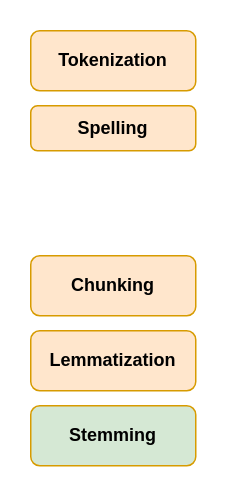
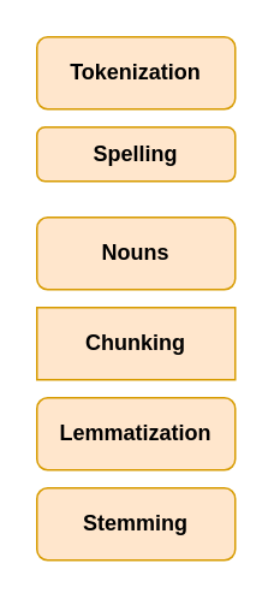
  <mxCell id="0" />
  <mxCell id="1" parent="0" />
  <mxCell id="2" value="Tokenization" style="rounded=1;whiteSpace=wrap;html=1;fontStyle=1;strokeColor=#d79b00;fillColor=#ffe6cc;startSize=50;" vertex="1" parent="1"><mxGeometry x="20" y="20" width="110" height="40" as="geometry" /></mxCell>
  <mxCell id="3" value="Lemmatization" style="rounded=1;whiteSpace=wrap;html=1;fontStyle=1;strokeColor=#d79b00;fillColor=#ffe6cc;startSize=50;" vertex="1" parent="1"><mxGeometry x="20" y="220" width="110" height="40" as="geometry" /></mxCell>
- <mxCell id="5" value="Chunking" style="rounded=1;whiteSpace=wrap;html=1;fontStyle=1;strokeColor=#d79b00;fillColor=#ffe6cc;startSize=50;" vertex="1" parent="1"><mxGeometry x="20" y="170" width="110" height="40" as="geometry" /></mxCell>
- <mxCell id="6" value="Stemming" style="rounded=1;whiteSpace=wrap;html=1;fontStyle=1;strokeColor=#d79b00;fillColor=#d5e8d4;startSize=50;" vertex="1" parent="1"><mxGeometry x="20" y="270" width="110" height="40" as="geometry" /></mxCell>
+ <mxCell id="4" value="Nouns" style="rounded=1;whiteSpace=wrap;html=1;fontStyle=1;strokeColor=#d79b00;fillColor=#ffe6cc;startSize=50;" vertex="1" parent="1"><mxGeometry x="20" y="120" width="110" height="40" as="geometry" /></mxCell>
+ <mxCell id="5" value="Chunking" style="whiteSpace=wrap;html=1;fontStyle=1;strokeColor=#d79b00;fillColor=#ffe6cc;startSize=50;rounded=0;" vertex="1" parent="1"><mxGeometry x="20" y="170" width="110" height="40" as="geometry" /></mxCell>
+ <mxCell id="6" value="Stemming" style="rounded=1;whiteSpace=wrap;html=1;fontStyle=1;strokeColor=#d79b00;fillColor=#ffe6cc;startSize=50;" vertex="1" parent="1"><mxGeometry x="20" y="270" width="110" height="40" as="geometry" /></mxCell>
  <mxCell id="7" value="Spelling" style="rounded=1;whiteSpace=wrap;html=1;fontStyle=1;strokeColor=#d79b00;fillColor=#ffe6cc;startSize=50;" vertex="1" parent="1"><mxGeometry x="20" y="70" width="110" height="30" as="geometry" /></mxCell>
